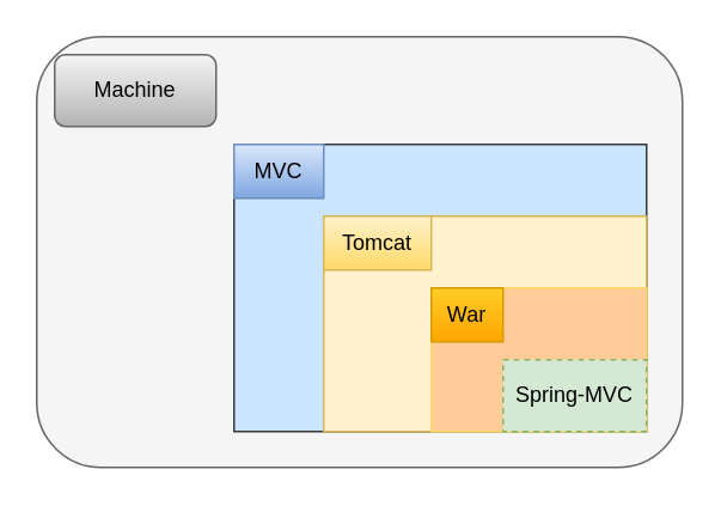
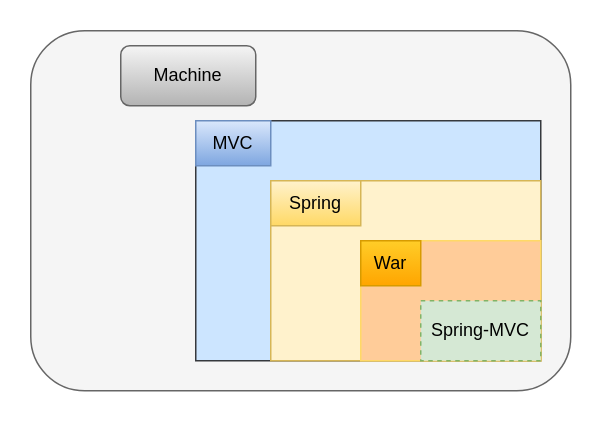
  <mxCell id="0" />
  <mxCell id="1" parent="0" />
  <mxCell id="2" value="" style="rounded=1;whiteSpace=wrap;html=1;fillColor=#f5f5f5;fontColor=#333333;strokeColor=#666666;" vertex="1" parent="1"><mxGeometry x="20" y="20" width="360" height="240" as="geometry" /></mxCell>
  <mxCell id="3" value="" style="rounded=0;whiteSpace=wrap;html=1;fillColor=#cce5ff;strokeColor=#36393d;" vertex="1" parent="1"><mxGeometry x="130" y="80" width="230" height="160" as="geometry" /></mxCell>
  <mxCell id="4" value="" style="rounded=0;whiteSpace=wrap;html=1;fillColor=#fff2cc;strokeColor=#d6b656;" vertex="1" parent="1"><mxGeometry x="180" y="120" width="180" height="120" as="geometry" /></mxCell>
  <mxCell id="5" value="" style="rounded=0;whiteSpace=wrap;html=1;fillColor=#ffcc99;strokeColor=#FFD966;" vertex="1" parent="1"><mxGeometry x="240" y="160" width="120" height="80" as="geometry" /></mxCell>
  <mxCell id="6" value="Spring-MVC" style="rounded=0;whiteSpace=wrap;html=1;fillColor=#d5e8d4;strokeColor=#82b366;dashed=1;" vertex="1" parent="1"><mxGeometry x="280" y="200" width="80" height="40" as="geometry" /></mxCell>
  <mxCell id="7" value="War" style="rounded=0;whiteSpace=wrap;html=1;fillColor=#ffcd28;strokeColor=#d79b00;gradientColor=#ffa500;" vertex="1" parent="1"><mxGeometry x="240" y="160" width="40" height="30" as="geometry" /></mxCell>
- <mxCell id="8" value="Tomcat" style="rounded=0;whiteSpace=wrap;html=1;fillColor=#fff2cc;strokeColor=#d6b656;gradientColor=#ffd966;" vertex="1" parent="1"><mxGeometry x="180" y="120" width="60" height="30" as="geometry" /></mxCell>
+ <mxCell id="8" value="Spring" style="rounded=0;whiteSpace=wrap;html=1;fillColor=#fff2cc;strokeColor=#d6b656;gradientColor=#ffd966;" vertex="1" parent="1"><mxGeometry x="180" y="120" width="60" height="30" as="geometry" /></mxCell>
  <mxCell id="9" value="MVC" style="rounded=0;whiteSpace=wrap;html=1;fillColor=#dae8fc;gradientColor=#7ea6e0;strokeColor=#6c8ebf;" vertex="1" parent="1"><mxGeometry x="130" y="80" width="50" height="30" as="geometry" /></mxCell>
- <mxCell id="10" value="Machine" style="rounded=1;whiteSpace=wrap;html=1;fillColor=#f5f5f5;gradientColor=#b3b3b3;strokeColor=#666666;" vertex="1" parent="1"><mxGeometry x="30" y="30" width="90" height="40" as="geometry" /></mxCell>
+ <mxCell id="10" value="Machine" style="rounded=1;whiteSpace=wrap;html=1;fillColor=#f5f5f5;gradientColor=#b3b3b3;strokeColor=#666666;" vertex="1" parent="1"><mxGeometry x="80" y="30" width="90" height="40" as="geometry" /></mxCell>
